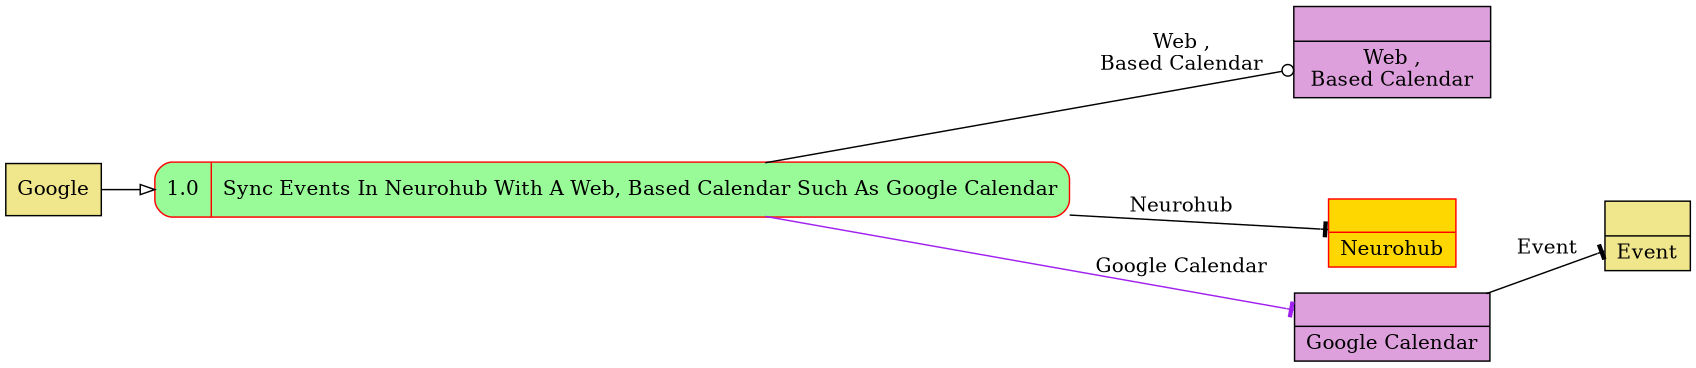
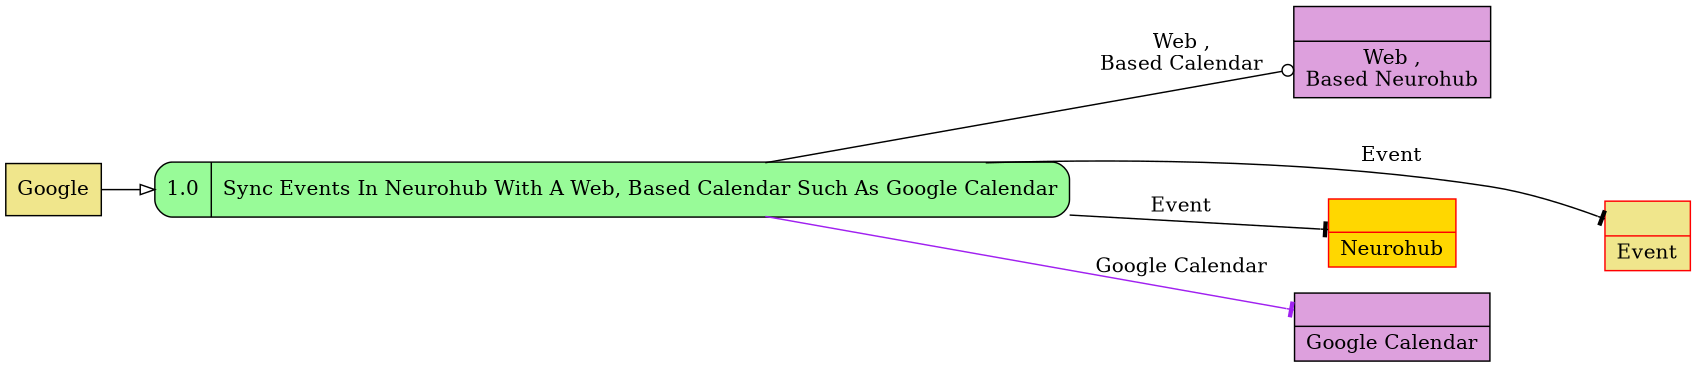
  digraph {
    rankdir=LR
    node [fillcolor=plum shape=record style=filled]
    edge [arrowhead=tee color=black]
-   n1 [label="<f0>  |<f1> Web ,\nBased Calendar "]
-   n2 [color=black fillcolor=khaki label="<f0>  |<f1> Event "]
+   n1 [label="<f0>  |<f1> Web ,\nBased Neurohub "]
+   n2 [color=red fillcolor=khaki label="<f0>  |<f1> Event "]
    n3 [color=red fillcolor=gold label="<f0>  |<f1> Neurohub "]
    n4 [label="<f0>  |<f1> Google Calendar "]
    n5 [fillcolor=khaki label=Google shape=box]
-   n6 [fillcolor=palegreen label="{<f0> 1.0|<f1> Sync Events In Neurohub With A Web, Based Calendar Such As Google Calendar }" shape=Mrecord color=red]
+   n6 [fillcolor=palegreen label="{<f0> 1.0|<f1> Sync Events In Neurohub With A Web, Based Calendar Such As Google Calendar }" shape=Mrecord]
    n5 -> n6 [arrowhead=onormal]
    n6 -> n1 [arrowhead=odot label="Web ,\nBased Calendar"]
-   n4 -> n2 [label=Event]
-   n6 -> n3 [label=Neurohub]
+   n6 -> n2 [label=Event]
+   n6 -> n3 [label=Event]
    n6 -> n4 [color=purple label="Google Calendar"]
  }
